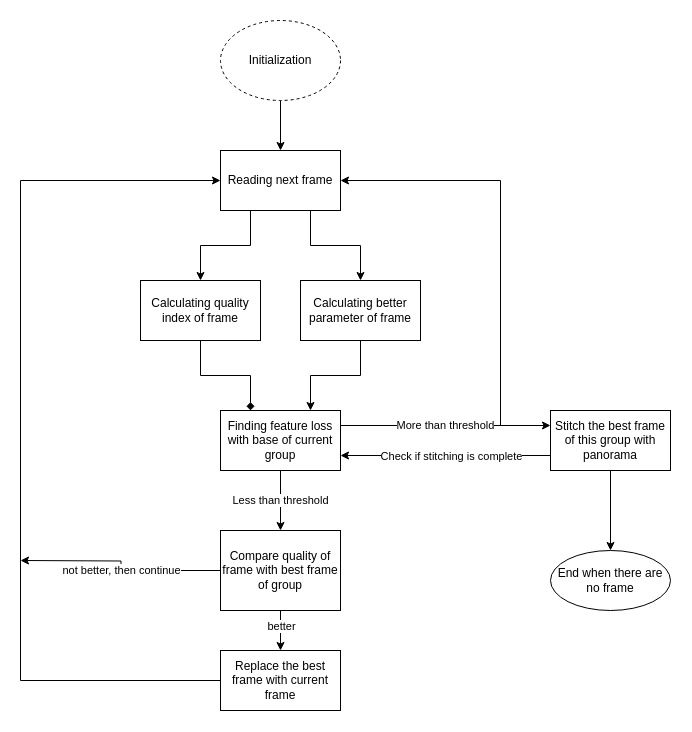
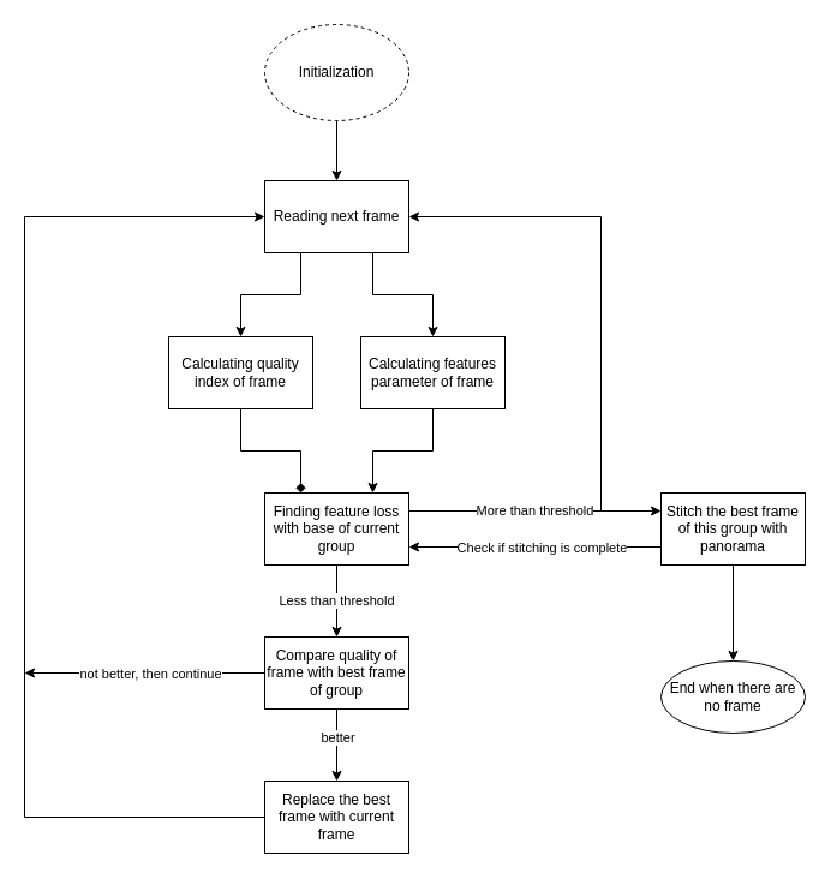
  <mxCell id="0" />
  <mxCell id="1" parent="0" />
  <mxCell id="2" style="edgeStyle=orthogonalEdgeStyle;rounded=0;orthogonalLoop=1;jettySize=auto;html=1;exitX=0.5;exitY=1;exitDx=0;exitDy=0;" edge="1" parent="1" source="3" target="6"><mxGeometry relative="1" as="geometry" /></mxCell>
  <mxCell id="3" value="Initialization" style="ellipse;whiteSpace=wrap;html=1;dashed=1;" vertex="1" parent="1"><mxGeometry x="220" y="20" width="120" height="80" as="geometry" /></mxCell>
  <mxCell id="4" style="edgeStyle=orthogonalEdgeStyle;rounded=0;orthogonalLoop=1;jettySize=auto;html=1;exitX=0.25;exitY=1;exitDx=0;exitDy=0;entryX=0.5;entryY=0;entryDx=0;entryDy=0;" edge="1" parent="1" source="6" target="8"><mxGeometry relative="1" as="geometry" /></mxCell>
  <mxCell id="5" style="edgeStyle=orthogonalEdgeStyle;rounded=0;orthogonalLoop=1;jettySize=auto;html=1;exitX=0.75;exitY=1;exitDx=0;exitDy=0;entryX=0.5;entryY=0;entryDx=0;entryDy=0;" edge="1" parent="1" source="6" target="10"><mxGeometry relative="1" as="geometry" /></mxCell>
  <mxCell id="6" value="Reading next frame" style="rounded=0;whiteSpace=wrap;html=1;" vertex="1" parent="1"><mxGeometry x="220" y="150" width="120" height="60" as="geometry" /></mxCell>
  <mxCell id="7" style="edgeStyle=orthogonalEdgeStyle;rounded=0;orthogonalLoop=1;jettySize=auto;html=1;exitX=0.5;exitY=1;exitDx=0;exitDy=0;entryX=0.25;entryY=0;entryDx=0;entryDy=0;endArrow=diamond;" edge="1" parent="1" source="8" target="14"><mxGeometry relative="1" as="geometry" /></mxCell>
  <mxCell id="8" value="Calculating quality index of frame" style="rounded=0;whiteSpace=wrap;html=1;" vertex="1" parent="1"><mxGeometry x="140" y="280" width="120" height="60" as="geometry" /></mxCell>
  <mxCell id="9" style="edgeStyle=orthogonalEdgeStyle;rounded=0;orthogonalLoop=1;jettySize=auto;html=1;exitX=0.5;exitY=1;exitDx=0;exitDy=0;entryX=0.75;entryY=0;entryDx=0;entryDy=0;" edge="1" parent="1" source="10" target="14"><mxGeometry relative="1" as="geometry" /></mxCell>
- <mxCell id="10" value="Calculating better parameter of frame" style="rounded=0;whiteSpace=wrap;html=1;" vertex="1" parent="1"><mxGeometry x="300" y="280" width="120" height="60" as="geometry" /></mxCell>
+ <mxCell id="10" value="Calculating features parameter of frame" style="rounded=0;whiteSpace=wrap;html=1;" vertex="1" parent="1"><mxGeometry x="300" y="280" width="120" height="60" as="geometry" /></mxCell>
  <mxCell id="11" value="Less than threshold" style="edgeStyle=orthogonalEdgeStyle;rounded=0;orthogonalLoop=1;jettySize=auto;html=1;exitX=0.5;exitY=1;exitDx=0;exitDy=0;entryX=0.5;entryY=0;entryDx=0;entryDy=0;" edge="1" parent="1" source="14" target="23"><mxGeometry relative="1" as="geometry" /></mxCell>
  <mxCell id="12" value="More than threshold" style="edgeStyle=orthogonalEdgeStyle;rounded=0;orthogonalLoop=1;jettySize=auto;html=1;exitX=1;exitY=0.25;exitDx=0;exitDy=0;entryX=0;entryY=0.25;entryDx=0;entryDy=0;" edge="1" parent="1" source="14" target="18"><mxGeometry relative="1" as="geometry"><Array as="points"><mxPoint x="440" y="425" /><mxPoint x="440" y="425" /></Array></mxGeometry></mxCell>
  <mxCell id="13" style="edgeStyle=orthogonalEdgeStyle;rounded=0;orthogonalLoop=1;jettySize=auto;html=1;entryX=1;entryY=0.5;entryDx=0;entryDy=0;" edge="1" parent="1" target="6"><mxGeometry relative="1" as="geometry"><mxPoint x="500" y="425" as="sourcePoint" /><Array as="points"><mxPoint x="500" y="425" /><mxPoint x="500" y="180" /></Array></mxGeometry></mxCell>
  <mxCell id="14" value="Finding feature loss with base of current group" style="rounded=0;whiteSpace=wrap;html=1;" vertex="1" parent="1"><mxGeometry x="220" y="410" width="120" height="60" as="geometry" /></mxCell>
  <mxCell id="15" style="edgeStyle=orthogonalEdgeStyle;rounded=0;orthogonalLoop=1;jettySize=auto;html=1;exitX=0;exitY=0.75;exitDx=0;exitDy=0;entryX=1;entryY=0.75;entryDx=0;entryDy=0;" edge="1" parent="1" source="18" target="14"><mxGeometry relative="1" as="geometry" /></mxCell>
  <mxCell id="16" value="Check if stitching is complete" style="edgeLabel;html=1;align=center;verticalAlign=middle;resizable=0;points=[];" vertex="1" connectable="0" parent="15"><mxGeometry x="0.113" relative="1" as="geometry"><mxPoint x="17" as="offset" /></mxGeometry></mxCell>
  <mxCell id="17" value="" style="edgeStyle=orthogonalEdgeStyle;rounded=0;orthogonalLoop=1;jettySize=auto;html=1;" edge="1" parent="1" source="18" target="26"><mxGeometry relative="1" as="geometry" /></mxCell>
  <mxCell id="18" value="Stitch the best frame of this group with panorama" style="rounded=0;whiteSpace=wrap;html=1;" vertex="1" parent="1"><mxGeometry x="550" y="410" width="120" height="60" as="geometry" /></mxCell>
  <mxCell id="19" style="edgeStyle=orthogonalEdgeStyle;rounded=0;orthogonalLoop=1;jettySize=auto;html=1;exitX=0;exitY=0.5;exitDx=0;exitDy=0;" edge="1" parent="1" source="23"><mxGeometry relative="1" as="geometry"><mxPoint x="20" y="560" as="targetPoint" /></mxGeometry></mxCell>
  <mxCell id="20" value="not better, then continue" style="edgeLabel;html=1;align=center;verticalAlign=middle;resizable=0;points=[];" vertex="1" connectable="0" parent="19"><mxGeometry x="-0.043" relative="1" as="geometry"><mxPoint as="offset" /></mxGeometry></mxCell>
  <mxCell id="21" style="edgeStyle=orthogonalEdgeStyle;rounded=0;orthogonalLoop=1;jettySize=auto;html=1;exitX=0.5;exitY=1;exitDx=0;exitDy=0;entryX=0.5;entryY=0;entryDx=0;entryDy=0;" edge="1" parent="1" source="23" target="25"><mxGeometry relative="1" as="geometry" /></mxCell>
  <mxCell id="22" value="better" style="edgeLabel;html=1;align=center;verticalAlign=middle;resizable=0;points=[];" vertex="1" connectable="0" parent="21"><mxGeometry x="-0.233" relative="1" as="geometry"><mxPoint as="offset" /></mxGeometry></mxCell>
- <mxCell id="23" value="Compare quality of frame with best frame of group" style="rounded=0;whiteSpace=wrap;html=1;" vertex="1" parent="1"><mxGeometry x="220" y="530" width="120" height="80" as="geometry" /></mxCell>
+ <mxCell id="23" value="Compare quality of frame with best frame of group" style="rounded=0;whiteSpace=wrap;html=1;" vertex="1" parent="1"><mxGeometry x="220" y="530" width="120" height="60" as="geometry" /></mxCell>
  <mxCell id="24" style="edgeStyle=orthogonalEdgeStyle;rounded=0;orthogonalLoop=1;jettySize=auto;html=1;exitX=0;exitY=0.5;exitDx=0;exitDy=0;entryX=0;entryY=0.5;entryDx=0;entryDy=0;" edge="1" parent="1" source="25" target="6"><mxGeometry relative="1" as="geometry"><Array as="points"><mxPoint x="20" y="680" /><mxPoint x="20" y="180" /></Array></mxGeometry></mxCell>
  <mxCell id="25" value="Replace the best frame with current frame" style="rounded=0;whiteSpace=wrap;html=1;" vertex="1" parent="1"><mxGeometry x="220" y="650" width="120" height="60" as="geometry" /></mxCell>
  <mxCell id="26" value="End when there are no frame" style="ellipse;whiteSpace=wrap;html=1;rounded=0;" vertex="1" parent="1"><mxGeometry x="550" y="550" width="120" height="60" as="geometry" /></mxCell>
